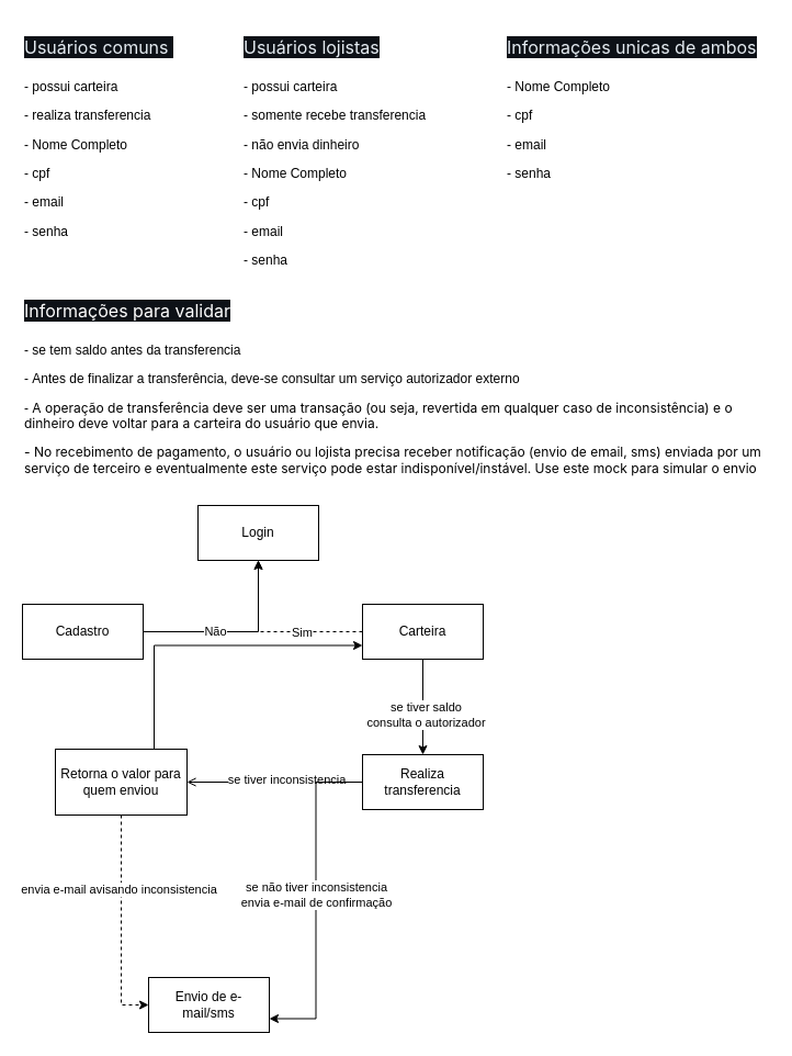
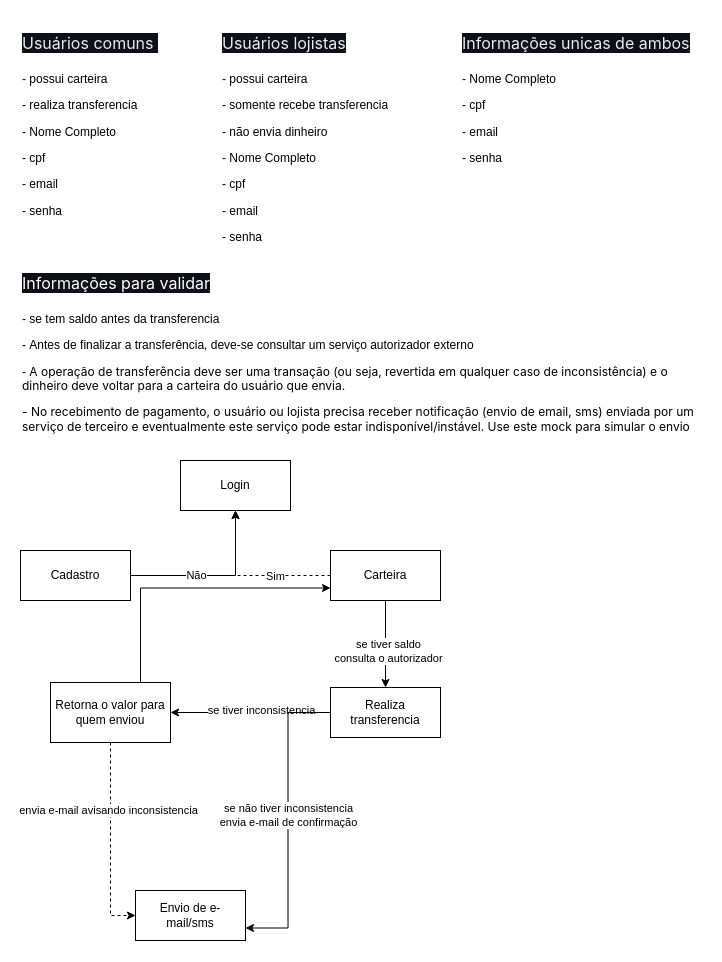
  <mxCell id="0" />
  <mxCell id="1" parent="0" />
  <mxCell id="2" value="&lt;h1 style=&quot;margin-top: 0px;&quot;&gt;&lt;span style=&quot;color: rgb(230, 237, 243); font-family: -apple-system, BlinkMacSystemFont, &amp;quot;Segoe UI&amp;quot;, &amp;quot;Noto Sans&amp;quot;, Helvetica, Arial, sans-serif, &amp;quot;Apple Color Emoji&amp;quot;, &amp;quot;Segoe UI Emoji&amp;quot;; font-size: 16px; font-weight: 400; background-color: rgb(13, 17, 23);&quot;&gt;Usuários comuns&amp;nbsp;&lt;/span&gt;&lt;/h1&gt;&lt;p&gt;- possui carteira&lt;/p&gt;&lt;p&gt;- realiza transferencia&lt;/p&gt;&lt;p&gt;- Nome Completo&lt;/p&gt;&lt;p&gt;- cpf&lt;/p&gt;&lt;p&gt;- email&lt;/p&gt;&lt;p&gt;- senha&lt;/p&gt;&lt;p&gt;&lt;br&gt;&lt;/p&gt;&lt;p&gt;&lt;br&gt;&lt;/p&gt;" style="text;html=1;whiteSpace=wrap;overflow=hidden;rounded=0;" vertex="1" parent="1"><mxGeometry x="20" y="20" width="160" height="200" as="geometry" /></mxCell>
  <mxCell id="3" value="&lt;h1 style=&quot;margin-top: 0px;&quot;&gt;&lt;span style=&quot;color: rgb(230, 237, 243); font-family: -apple-system, BlinkMacSystemFont, &amp;quot;Segoe UI&amp;quot;, &amp;quot;Noto Sans&amp;quot;, Helvetica, Arial, sans-serif, &amp;quot;Apple Color Emoji&amp;quot;, &amp;quot;Segoe UI Emoji&amp;quot;; font-size: 16px; font-weight: 400; background-color: rgb(13, 17, 23);&quot;&gt;Usuários lojistas&lt;/span&gt;&lt;br&gt;&lt;/h1&gt;&lt;p&gt;- possui carteira&lt;/p&gt;&lt;p&gt;- somente recebe transferencia&lt;/p&gt;&lt;p&gt;- não envia dinheiro&lt;/p&gt;&lt;p&gt;- Nome Completo&lt;/p&gt;&lt;p&gt;- cpf&lt;/p&gt;&lt;p&gt;- email&lt;/p&gt;&lt;p&gt;- senha&lt;/p&gt;" style="text;html=1;whiteSpace=wrap;overflow=hidden;rounded=0;" vertex="1" parent="1"><mxGeometry x="220" y="20" width="200" height="240" as="geometry" /></mxCell>
  <mxCell id="4" value="&lt;h1 style=&quot;margin-top: 0px;&quot;&gt;&lt;span style=&quot;color: rgb(230, 237, 243); font-family: -apple-system, BlinkMacSystemFont, &amp;quot;Segoe UI&amp;quot;, &amp;quot;Noto Sans&amp;quot;, Helvetica, Arial, sans-serif, &amp;quot;Apple Color Emoji&amp;quot;, &amp;quot;Segoe UI Emoji&amp;quot;; font-size: 16px; font-weight: 400; background-color: rgb(13, 17, 23);&quot;&gt;Informações unicas de ambos&lt;/span&gt;&lt;/h1&gt;&lt;p&gt;&lt;span style=&quot;background-color: initial;&quot;&gt;- Nome Completo&lt;/span&gt;&lt;br&gt;&lt;/p&gt;&lt;p&gt;- cpf&lt;/p&gt;&lt;p&gt;- email&lt;/p&gt;&lt;p&gt;- senha&lt;/p&gt;&lt;p&gt;&lt;br&gt;&lt;/p&gt;&lt;p&gt;&lt;br&gt;&lt;/p&gt;" style="text;html=1;whiteSpace=wrap;overflow=hidden;rounded=0;" vertex="1" parent="1"><mxGeometry x="460" y="20" width="240" height="200" as="geometry" /></mxCell>
  <mxCell id="5" value="&lt;h1 style=&quot;margin-top: 0px;&quot;&gt;&lt;span style=&quot;font-family: -apple-system, BlinkMacSystemFont, &amp;quot;Segoe UI&amp;quot;, &amp;quot;Noto Sans&amp;quot;, Helvetica, Arial, sans-serif, &amp;quot;Apple Color Emoji&amp;quot;, &amp;quot;Segoe UI Emoji&amp;quot;; font-size: 16px; font-weight: 400; background-color: rgb(13, 17, 23);&quot;&gt;&lt;font color=&quot;#ffffff&quot;&gt;Informações para validar&lt;/font&gt;&lt;/span&gt;&lt;/h1&gt;&lt;p&gt;- se tem saldo antes da transferencia&lt;/p&gt;&lt;p&gt;-&amp;nbsp;&lt;font face=&quot;Helvetica&quot;&gt;Antes de finalizar a transferência, deve-se consultar um serviço autorizador externo&lt;/font&gt;&lt;/p&gt;&lt;p&gt;&lt;font face=&quot;Helvetica&quot;&gt;-&amp;nbsp;&lt;/font&gt;&lt;span style=&quot;font-family: -apple-system, BlinkMacSystemFont, &amp;quot;Segoe UI&amp;quot;, &amp;quot;Noto Sans&amp;quot;, Helvetica, Arial, sans-serif, &amp;quot;Apple Color Emoji&amp;quot;, &amp;quot;Segoe UI Emoji&amp;quot;;&quot;&gt;&lt;font style=&quot;font-size: 12px;&quot;&gt;A operação de transferência deve ser uma transação (ou seja, revertida em qualquer caso de inconsistência) e o dinheiro deve voltar para a carteira do usuário que envia.&lt;/font&gt;&lt;/span&gt;&lt;/p&gt;&lt;p&gt;&lt;font style=&quot;font-size: 12px;&quot;&gt;&lt;span style=&quot;font-family: -apple-system, BlinkMacSystemFont, &amp;quot;Segoe UI&amp;quot;, &amp;quot;Noto Sans&amp;quot;, Helvetica, Arial, sans-serif, &amp;quot;Apple Color Emoji&amp;quot;, &amp;quot;Segoe UI Emoji&amp;quot;;&quot;&gt;-&amp;nbsp;&lt;/span&gt;&lt;span style=&quot;font-family: -apple-system, BlinkMacSystemFont, &amp;quot;Segoe UI&amp;quot;, &amp;quot;Noto Sans&amp;quot;, Helvetica, Arial, sans-serif, &amp;quot;Apple Color Emoji&amp;quot;, &amp;quot;Segoe UI Emoji&amp;quot;;&quot;&gt;No recebimento de pagamento, o usuário ou lojista precisa receber notificação (envio de email, sms) enviada por um serviço de terceiro e eventualmente este serviço pode estar indisponível/instável. Use este mock para simular o envio&lt;/span&gt;&lt;/font&gt;&lt;br&gt;&lt;/p&gt;" style="text;html=1;whiteSpace=wrap;overflow=hidden;rounded=0;" vertex="1" parent="1"><mxGeometry x="20" y="260" width="680" height="200" as="geometry" /></mxCell>
  <mxCell id="6" style="edgeStyle=orthogonalEdgeStyle;rounded=0;orthogonalLoop=1;jettySize=auto;html=1;entryX=0.5;entryY=1;entryDx=0;entryDy=0;" edge="1" parent="1" source="8" target="9"><mxGeometry relative="1" as="geometry" /></mxCell>
  <mxCell id="7" value="Não" style="edgeLabel;html=1;align=center;verticalAlign=middle;resizable=0;points=[];" vertex="1" connectable="0" parent="6"><mxGeometry x="-0.235" y="1" relative="1" as="geometry"><mxPoint as="offset" /></mxGeometry></mxCell>
  <mxCell id="8" value="Cadastro" style="html=1;whiteSpace=wrap;" vertex="1" parent="1"><mxGeometry x="20" y="550" width="110" height="50" as="geometry" /></mxCell>
  <mxCell id="9" value="Login" style="html=1;whiteSpace=wrap;" vertex="1" parent="1"><mxGeometry x="180" y="460" width="110" height="50" as="geometry" /></mxCell>
  <mxCell id="10" style="edgeStyle=orthogonalEdgeStyle;rounded=0;orthogonalLoop=1;jettySize=auto;html=1;entryX=0.5;entryY=1;entryDx=0;entryDy=0;dashed=1;" edge="1" parent="1" source="14" target="9"><mxGeometry relative="1" as="geometry" /></mxCell>
  <mxCell id="11" value="Sim" style="edgeLabel;html=1;align=center;verticalAlign=middle;resizable=0;points=[];" vertex="1" connectable="0" parent="10"><mxGeometry x="-0.3" relative="1" as="geometry"><mxPoint as="offset" /></mxGeometry></mxCell>
  <mxCell id="12" style="edgeStyle=orthogonalEdgeStyle;rounded=0;orthogonalLoop=1;jettySize=auto;html=1;exitX=0.5;exitY=1;exitDx=0;exitDy=0;entryX=0.5;entryY=0;entryDx=0;entryDy=0;" edge="1" parent="1" source="14" target="20"><mxGeometry relative="1" as="geometry" /></mxCell>
  <mxCell id="13" value="se tiver saldo&lt;div&gt;consulta o autorizador&lt;/div&gt;" style="edgeLabel;html=1;align=center;verticalAlign=middle;resizable=0;points=[];" vertex="1" connectable="0" parent="12"><mxGeometry x="0.14" y="2" relative="1" as="geometry"><mxPoint as="offset" /></mxGeometry></mxCell>
  <mxCell id="14" value="Carteira" style="html=1;whiteSpace=wrap;" vertex="1" parent="1"><mxGeometry x="330" y="550" width="110" height="50" as="geometry" /></mxCell>
  <mxCell id="15" value="Envio de e-mail/sms" style="html=1;whiteSpace=wrap;" vertex="1" parent="1"><mxGeometry x="135" y="890" width="110" height="50" as="geometry" /></mxCell>
- <mxCell id="16" value="" style="edgeStyle=orthogonalEdgeStyle;rounded=0;orthogonalLoop=1;jettySize=auto;html=1;endArrow=open;" edge="1" parent="1" source="20" target="24"><mxGeometry relative="1" as="geometry" /></mxCell>
+ <mxCell id="16" value="" style="edgeStyle=orthogonalEdgeStyle;rounded=0;orthogonalLoop=1;jettySize=auto;html=1;" edge="1" parent="1" source="20" target="24"><mxGeometry relative="1" as="geometry" /></mxCell>
  <mxCell id="17" value="se tiver inconsistencia" style="edgeLabel;html=1;align=center;verticalAlign=middle;resizable=0;points=[];" vertex="1" connectable="0" parent="16"><mxGeometry x="-0.12" y="-3" relative="1" as="geometry"><mxPoint as="offset" /></mxGeometry></mxCell>
  <mxCell id="18" style="edgeStyle=orthogonalEdgeStyle;rounded=0;orthogonalLoop=1;jettySize=auto;html=1;entryX=1;entryY=0.75;entryDx=0;entryDy=0;" edge="1" parent="1" source="20" target="15"><mxGeometry relative="1" as="geometry" /></mxCell>
  <mxCell id="19" value="se não tiver inconsistencia&lt;div&gt;envia e-mail de confirmação&lt;/div&gt;" style="edgeLabel;html=1;align=center;verticalAlign=middle;resizable=0;points=[];" vertex="1" connectable="0" parent="18"><mxGeometry x="-0.032" relative="1" as="geometry"><mxPoint as="offset" /></mxGeometry></mxCell>
  <mxCell id="20" value="Realiza transferencia" style="html=1;whiteSpace=wrap;" vertex="1" parent="1"><mxGeometry x="330" y="687" width="110" height="50" as="geometry" /></mxCell>
  <mxCell id="21" style="edgeStyle=orthogonalEdgeStyle;rounded=0;orthogonalLoop=1;jettySize=auto;html=1;entryX=0;entryY=0.75;entryDx=0;entryDy=0;" edge="1" parent="1" source="24" target="14"><mxGeometry relative="1" as="geometry"><mxPoint x="100" y="610" as="targetPoint" /><Array as="points"><mxPoint x="140" y="588" /></Array></mxGeometry></mxCell>
  <mxCell id="22" style="edgeStyle=orthogonalEdgeStyle;rounded=0;orthogonalLoop=1;jettySize=auto;html=1;entryX=0;entryY=0.5;entryDx=0;entryDy=0;dashed=1;" edge="1" parent="1" source="24" target="15"><mxGeometry relative="1" as="geometry" /></mxCell>
  <mxCell id="23" value="envia e-mail avisando inconsistencia" style="edgeLabel;html=1;align=center;verticalAlign=middle;resizable=0;points=[];" vertex="1" connectable="0" parent="22"><mxGeometry x="-0.323" y="-3" relative="1" as="geometry"><mxPoint as="offset" /></mxGeometry></mxCell>
  <mxCell id="24" value="Retorna o valor para quem enviou" style="whiteSpace=wrap;html=1;" vertex="1" parent="1"><mxGeometry x="50" y="682" width="120" height="60" as="geometry" /></mxCell>
